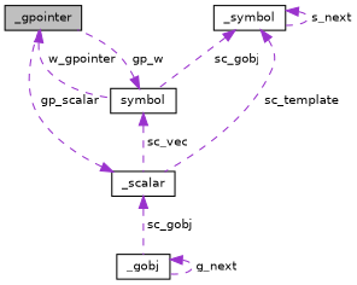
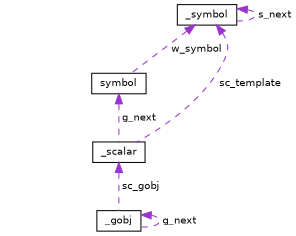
  digraph {
    node [color=black fillcolor=white fontname=Helvetica fontsize=10 shape=record style=filled]
    edge [color=darkorchid3 dir=back fontname=Helvetica fontsize=10 labelfontname=Helvetica labelfontsize=10 style=dashed]
-   n1 [fillcolor=grey75 fontcolor=black height=0.2 label=_gpointer width=0.4]
    n2 [height=0.2 label=symbol width=0.4]
    n3 [height=0.2 label=_scalar width=0.4]
    n4 [height=0.2 label=_gobj width=0.4]
    n5 [height=0.2 label=_symbol width=0.4]
-   n1 -> n2 [label=" w_gpointer"]
-   n2 -> n1 [label=" gp_w"]
-   n2 -> n3 [label=" sc_vec"]
-   n3 -> n1 [label=" gp_scalar"]
+   n2 -> n3 [label=" g_next"]
    n3 -> n4 [label=" sc_gobj"]
    n4 -> n4 [label=" g_next"]
-   n5 -> n2 [label=" sc_gobj"]
+   n5 -> n2 [label=" w_symbol"]
    n5 -> n3 [label=" sc_template"]
    n5 -> n5 [label=" s_next"]
  }
